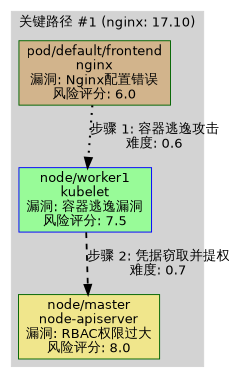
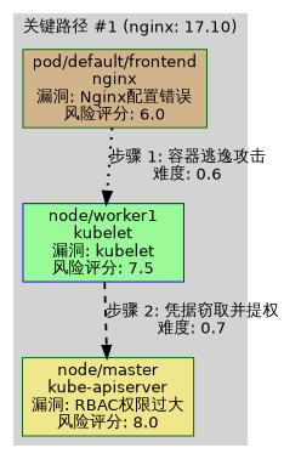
  digraph {
    fontname="DejaVu Sans"
    rankdir=TB
    node [color=darkgreen fontname="DejaVu Sans" shape=box style=filled]
    edge [fontname="DejaVu Sans"]
    n1 [fillcolor=tan label="pod/default/frontend\nnginx\n漏洞: Nginx配置错误\n风险评分: 6.0"]
-   n2 [color=blue fillcolor=palegreen label="node/worker1\nkubelet\n漏洞: 容器逃逸漏洞\n风险评分: 7.5"]
-   n3 [fillcolor=khaki label="node/master\nnode-apiserver\n漏洞: RBAC权限过大\n风险评分: 8.0"]
+   n2 [color=blue fillcolor=palegreen label="node/worker1\nkubelet\n漏洞: kubelet\n风险评分: 7.5"]
+   n3 [fillcolor=khaki label="node/master\nkube-apiserver\n漏洞: RBAC权限过大\n风险评分: 8.0"]
    subgraph cluster_1 {
      color=lightgrey
      label="关键路径 #1 (nginx: 17.10)"
      style=filled
      n1
      n2
      n3
    }
    n1 -> n2 [label="步骤 1: 容器逃逸攻击\n难度: 0.6" penwidth=2.2 style=dotted]
    n2 -> n3 [label="步骤 2: 凭据窃取并提权\n难度: 0.7" penwidth=1.9 style=dashed]
  }
